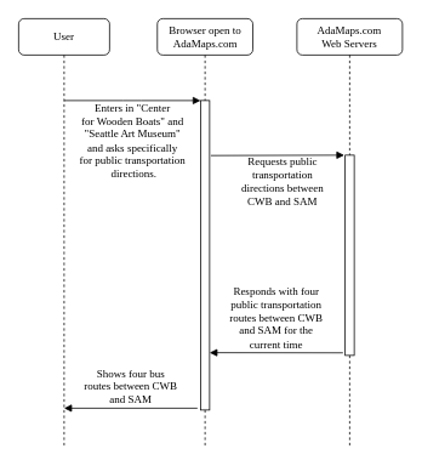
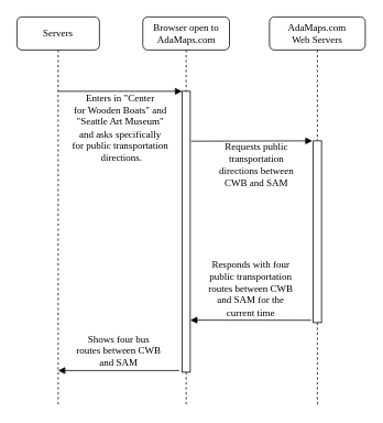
  <mxCell id="0" />
  <mxCell id="1" parent="0" />
  <mxCell id="2" value="AdaMaps.com&lt;br&gt;Web Servers" style="shape=umlLifeline;perimeter=lifelinePerimeter;whiteSpace=wrap;html=1;container=1;collapsible=0;recursiveResize=0;outlineConnect=0;rounded=1;shadow=0;comic=0;labelBackgroundColor=none;strokeWidth=1;fontFamily=Verdana;fontSize=12;align=center;" vertex="1" parent="1"><mxGeometry x="326" y="20" width="116" height="470" as="geometry" /></mxCell>
  <mxCell id="3" value="Browser open to&lt;br&gt;AdaMaps.com" style="shape=umlLifeline;perimeter=lifelinePerimeter;whiteSpace=wrap;html=1;container=1;collapsible=0;recursiveResize=0;outlineConnect=0;rounded=1;shadow=0;comic=0;labelBackgroundColor=none;strokeWidth=1;fontFamily=Verdana;fontSize=12;align=center;" vertex="1" parent="1"><mxGeometry x="172.5" y="20" width="105" height="470" as="geometry" /></mxCell>
  <mxCell id="4" value="" style="html=1;points=[];perimeter=orthogonalPerimeter;rounded=0;shadow=0;comic=0;labelBackgroundColor=none;strokeWidth=1;fontFamily=Verdana;fontSize=12;align=center;" vertex="1" parent="1"><mxGeometry x="220" y="110" width="10" height="340" as="geometry" /></mxCell>
- <mxCell id="5" value="User" style="shape=umlLifeline;perimeter=lifelinePerimeter;whiteSpace=wrap;html=1;container=1;collapsible=0;recursiveResize=0;outlineConnect=0;rounded=1;shadow=0;comic=0;labelBackgroundColor=none;strokeWidth=1;fontFamily=Verdana;fontSize=12;align=center;" vertex="1" parent="1"><mxGeometry x="20" y="20" width="100" height="470" as="geometry" /></mxCell>
+ <mxCell id="5" value="Servers" style="shape=umlLifeline;perimeter=lifelinePerimeter;whiteSpace=wrap;html=1;container=1;collapsible=0;recursiveResize=0;outlineConnect=0;rounded=1;shadow=0;comic=0;labelBackgroundColor=none;strokeWidth=1;fontFamily=Verdana;fontSize=12;align=center;" vertex="1" parent="1"><mxGeometry x="20" y="20" width="100" height="470" as="geometry" /></mxCell>
  <mxCell id="6" value="" style="html=1;points=[];perimeter=orthogonalPerimeter;rounded=0;shadow=0;comic=0;labelBackgroundColor=none;strokeWidth=1;fontFamily=Verdana;fontSize=12;align=center;" vertex="1" parent="1"><mxGeometry x="379" y="170" width="10" height="220" as="geometry" /></mxCell>
  <mxCell id="7" value="Enters in &quot;Center &lt;br&gt;for Wooden Boats&quot; and &lt;br&gt;&quot;Seattle Art Museum&quot; &lt;br&gt;and asks specifically &lt;br&gt;for public transportation&lt;br&gt;&amp;nbsp;directions." style="html=1;verticalAlign=bottom;endArrow=block;labelBackgroundColor=none;fontFamily=Verdana;fontSize=12;edgeStyle=elbowEdgeStyle;elbow=horizontal;entryX=0;entryY=0;entryDx=0;entryDy=0;entryPerimeter=0;" edge="1" parent="1" target="4"><mxGeometry y="-90" relative="1" as="geometry"><mxPoint x="70" y="110" as="sourcePoint" /><mxPoint x="210" y="110" as="targetPoint" /><mxPoint as="offset" /></mxGeometry></mxCell>
  <mxCell id="8" value="Requests public &lt;br&gt;transportation &lt;br&gt;directions between &lt;br&gt;CWB and SAM" style="html=1;verticalAlign=bottom;endArrow=block;entryX=0;entryY=0;labelBackgroundColor=none;fontFamily=Verdana;fontSize=12;edgeStyle=elbowEdgeStyle;elbow=vertical;exitX=1.238;exitY=0.151;exitDx=0;exitDy=0;exitPerimeter=0;" edge="1" parent="1"><mxGeometry x="0.075" y="-60" relative="1" as="geometry"><mxPoint x="231.38" y="170.4" as="sourcePoint" /><mxPoint x="378" y="170" as="targetPoint" /><mxPoint as="offset" /></mxGeometry></mxCell>
  <mxCell id="9" value="Responds with four &lt;br&gt;public transportation&lt;br&gt;routes between CWB &lt;br&gt;and SAM for the &lt;br&gt;current time" style="html=1;verticalAlign=bottom;endArrow=block;entryX=0;entryY=0;labelBackgroundColor=none;fontFamily=Verdana;fontSize=12;edgeStyle=elbowEdgeStyle;elbow=vertical;exitX=1.238;exitY=0.151;exitDx=0;exitDy=0;exitPerimeter=0;" edge="1" parent="1"><mxGeometry x="0.002" relative="1" as="geometry"><mxPoint x="376.62" y="387.17" as="sourcePoint" /><mxPoint x="230" y="387.57" as="targetPoint" /><mxPoint as="offset" /></mxGeometry></mxCell>
  <mxCell id="10" value="Shows four bus&lt;br&gt;routes between CWB &lt;br&gt;and SAM" style="html=1;verticalAlign=bottom;endArrow=block;entryX=0;entryY=0;labelBackgroundColor=none;fontFamily=Verdana;fontSize=12;edgeStyle=elbowEdgeStyle;elbow=vertical;exitX=1.238;exitY=0.151;exitDx=0;exitDy=0;exitPerimeter=0;" edge="1" parent="1"><mxGeometry x="0.002" relative="1" as="geometry"><mxPoint x="216.62" y="448" as="sourcePoint" /><mxPoint x="70" y="448.4" as="targetPoint" /><mxPoint as="offset" /></mxGeometry></mxCell>
